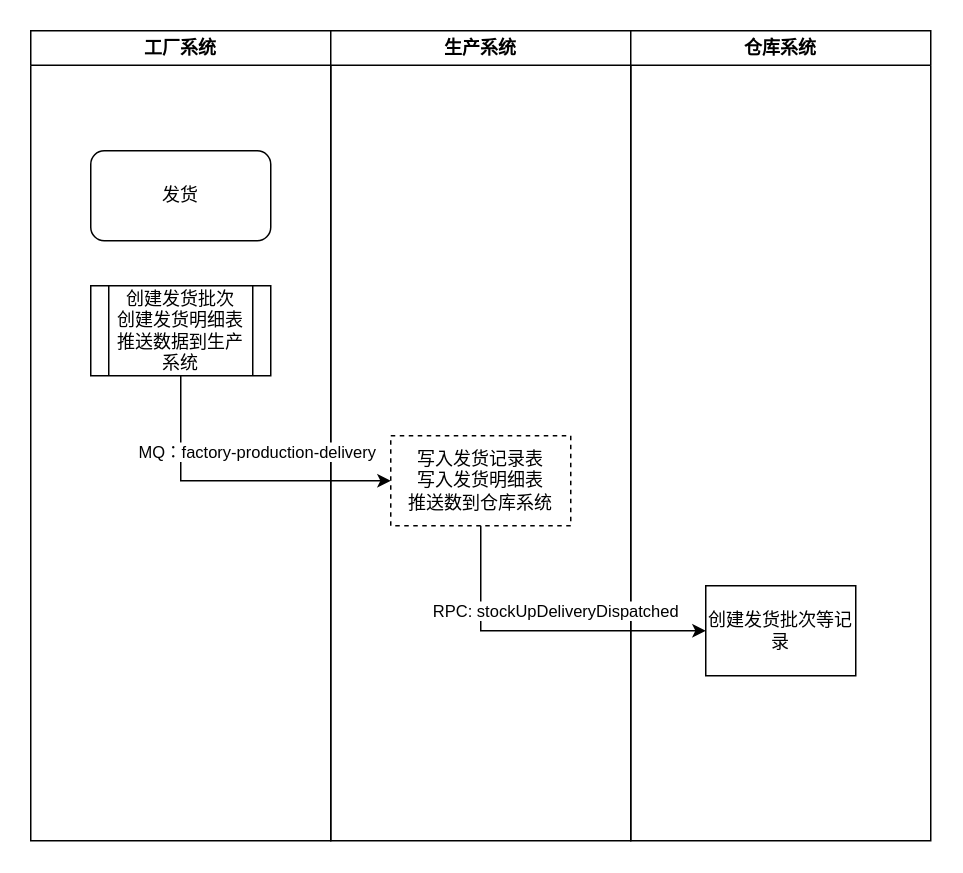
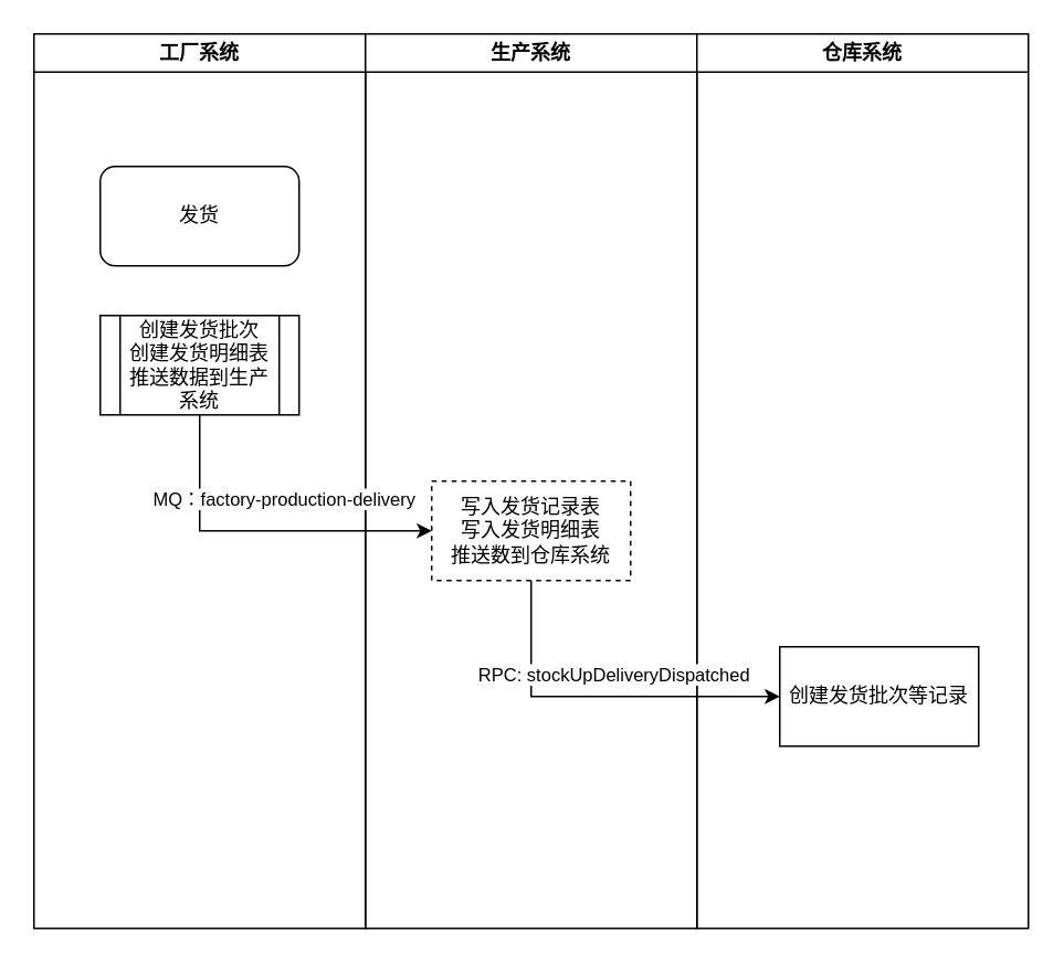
  <mxCell id="0" />
  <mxCell id="1" parent="0" />
  <mxCell id="2" value="工厂系统" style="swimlane;whiteSpace=wrap;html=1;" vertex="1" parent="1"><mxGeometry x="20" y="20" width="200" height="540" as="geometry" /></mxCell>
  <mxCell id="3" value="发货" style="whiteSpace=wrap;html=1;rounded=1;" vertex="1" parent="2"><mxGeometry x="40" y="80" width="120" height="60" as="geometry" /></mxCell>
  <mxCell id="4" value="创建发货批次&lt;div&gt;创建发货明细表&lt;/div&gt;&lt;div&gt;推送数据到生产系统&lt;/div&gt;" style="shape=process;whiteSpace=wrap;html=1;backgroundOutline=1;" vertex="1" parent="2"><mxGeometry x="40" y="170" width="120" height="60" as="geometry" /></mxCell>
  <mxCell id="5" value="生产系统" style="swimlane;whiteSpace=wrap;html=1;startSize=23;" vertex="1" parent="1"><mxGeometry x="220" y="20" width="200" height="540" as="geometry" /></mxCell>
  <mxCell id="6" value="写入发货记录表&lt;div&gt;写入发货明细表&lt;/div&gt;&lt;div&gt;推送数到仓库系统&lt;/div&gt;" style="rounded=0;whiteSpace=wrap;html=1;dashed=1;" vertex="1" parent="5"><mxGeometry x="40" y="270" width="120" height="60" as="geometry" /></mxCell>
  <mxCell id="7" value="仓库系统" style="swimlane;whiteSpace=wrap;html=1;" vertex="1" parent="1"><mxGeometry x="420" y="20" width="200" height="540" as="geometry"><mxRectangle x="550" y="80" width="90" height="30" as="alternateBounds" /></mxGeometry></mxCell>
- <mxCell id="8" value="创建发货批次等记录" style="rounded=0;whiteSpace=wrap;html=1;" vertex="1" parent="7"><mxGeometry x="50" y="370" width="100" height="60" as="geometry" /></mxCell>
+ <mxCell id="8" value="创建发货批次等记录" style="rounded=0;whiteSpace=wrap;html=1;" vertex="1" parent="7"><mxGeometry x="50" y="370" width="120" height="60" as="geometry" /></mxCell>
  <mxCell id="9" style="edgeStyle=orthogonalEdgeStyle;rounded=0;orthogonalLoop=1;jettySize=auto;html=1;exitX=0.5;exitY=1;exitDx=0;exitDy=0;entryX=0;entryY=0.5;entryDx=0;entryDy=0;" edge="1" parent="1" source="6" target="8"><mxGeometry relative="1" as="geometry" /></mxCell>
  <mxCell id="10" value="RPC:&amp;nbsp;stockUpDeliveryDispatched" style="edgeLabel;html=1;align=center;verticalAlign=middle;resizable=0;points=[];" vertex="1" connectable="0" parent="9"><mxGeometry x="0.236" y="-1" relative="1" as="geometry"><mxPoint x="-17" y="-15" as="offset" /></mxGeometry></mxCell>
  <mxCell id="11" style="edgeStyle=orthogonalEdgeStyle;rounded=0;orthogonalLoop=1;jettySize=auto;html=1;exitX=0.5;exitY=1;exitDx=0;exitDy=0;entryX=0;entryY=0.5;entryDx=0;entryDy=0;" edge="1" parent="1" source="4" target="6"><mxGeometry relative="1" as="geometry" /></mxCell>
  <mxCell id="12" value="MQ：factory-production-delivery" style="edgeLabel;html=1;align=center;verticalAlign=middle;resizable=0;points=[];" vertex="1" connectable="0" parent="11"><mxGeometry x="0.019" y="-1" relative="1" as="geometry"><mxPoint x="13" y="-21" as="offset" /></mxGeometry></mxCell>
